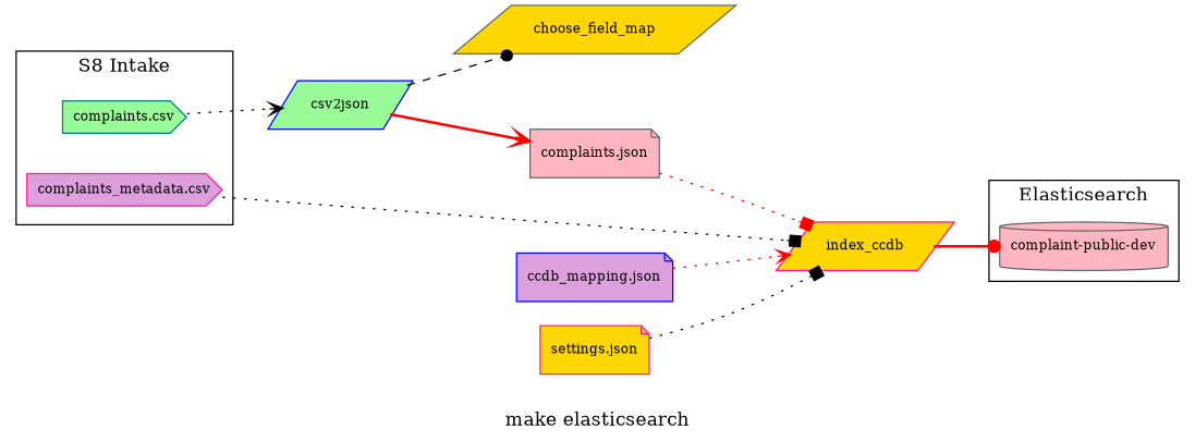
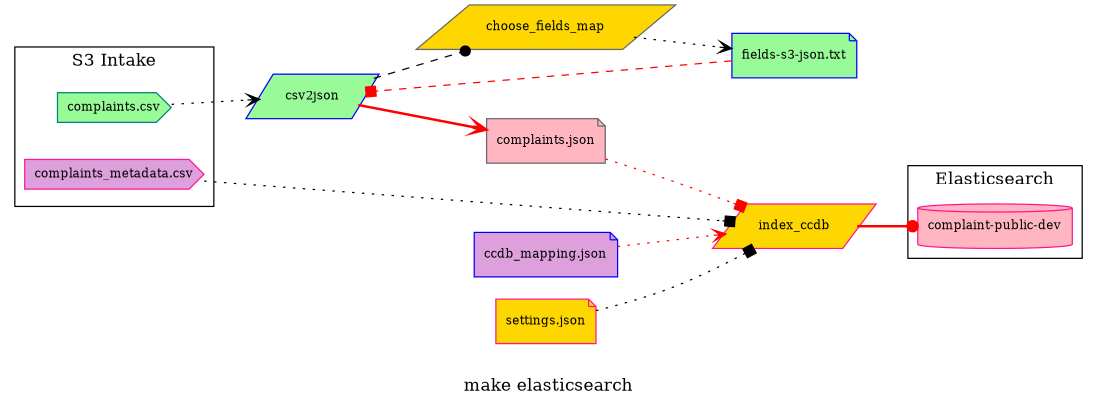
  digraph {
    label="make elasticsearch"
    rankdir=LR
    node [color=deeppink fillcolor=palegreen fontsize=10 shape=note style=filled]
    edge [arrowhead=vee color=black fontsize=9 style=dotted]
    n1 [color=teal label="complaints.csv" shape=cds]
    n2 [fillcolor=plum label="complaints_metadata.csv" shape=cds]
-   n3 [color=gray40 fillcolor=lightpink label="complaint-public-dev" shape=cylinder]
+   n3 [fillcolor=lightpink label="complaint-public-dev" shape=cylinder]
    csv2json [color=blue shape=parallelogram]
    index_ccdb [fillcolor=gold shape=parallelogram]
    n6 [color=gray40 fillcolor=lightpink label="complaints.json"]
-   choose_field_map [color=gray40 fillcolor=gold shape=parallelogram]
+   n7 [color=blue label="fields-s3-json.txt"]
+   choose_field_map [color=gray40 fillcolor=gold shape=parallelogram label=choose_fields_map]
    n9 [color=blue fillcolor=plum label="ccdb_mapping.json"]
    n10 [fillcolor=gold label="settings.json"]
    subgraph cluster_1 {
-     label="S8 Intake"
+     label="S3 Intake"
      n1
      n2
    }
    subgraph cluster_2 {
      label=Elasticsearch
      n3
    }
    n1 -> csv2json
    n2 -> index_ccdb [arrowhead=box]
    csv2json -> n6 [color=red style=bold]
    csv2json -> choose_field_map [arrowhead=dot style=dashed]
    index_ccdb -> n3 [arrowhead=dot color=red style=bold]
    n6 -> index_ccdb [arrowhead=box color=red]
+   n7 -> csv2json [arrowhead=box color=red style=dashed]
+   choose_field_map -> n7
    n9 -> index_ccdb [color=red]
    n10 -> index_ccdb [arrowhead=box]
  }
